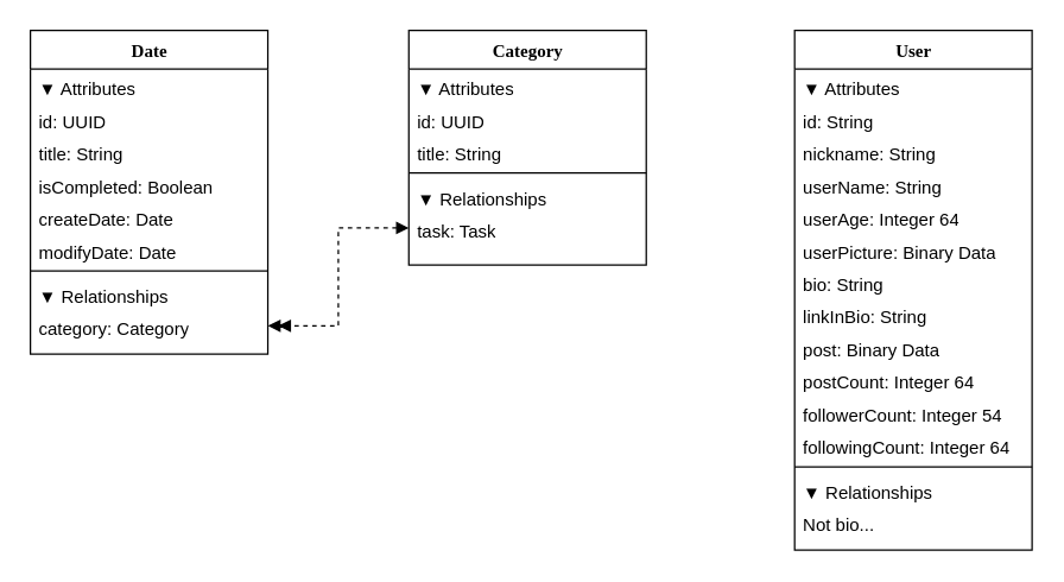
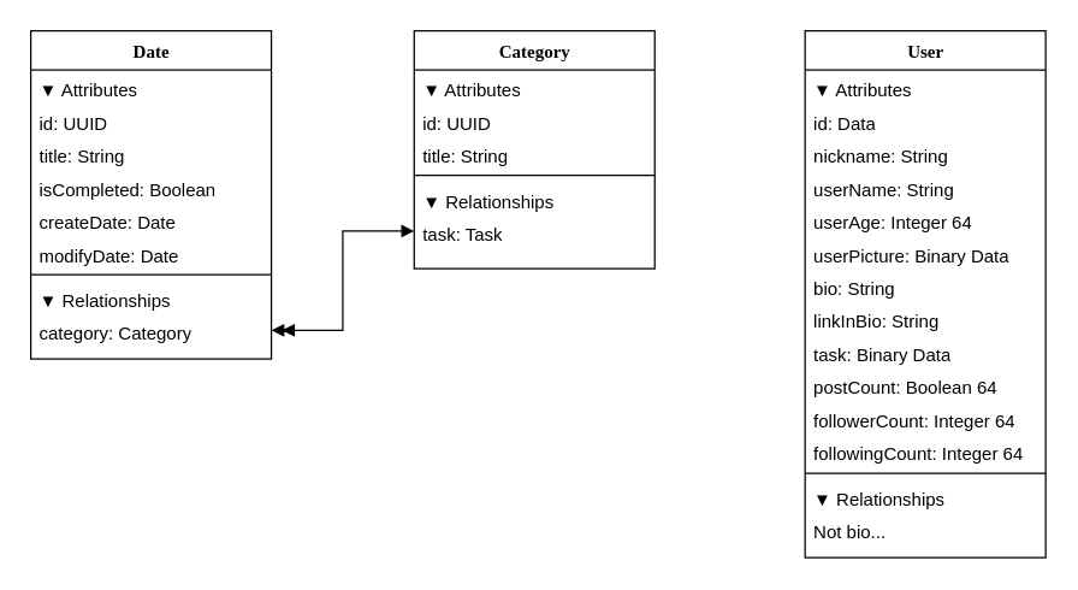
  <mxCell id="0" />
  <mxCell id="1" parent="0" />
  <mxCell id="2" value="Date" style="swimlane;html=1;fontStyle=1;align=center;verticalAlign=top;childLayout=stackLayout;horizontal=1;startSize=26;horizontalStack=0;resizeParent=1;resizeLast=0;collapsible=1;marginBottom=0;swimlaneFillColor=#ffffff;rounded=0;shadow=0;comic=0;labelBackgroundColor=none;strokeWidth=1;fillColor=none;fontFamily=Verdana;fontSize=12" parent="1" vertex="1"><mxGeometry x="20" y="20" width="160" height="218" as="geometry" /></mxCell>
  <mxCell id="3" value="▼ Attributes" style="text;html=1;strokeColor=none;fillColor=none;align=left;verticalAlign=top;spacingLeft=4;spacingRight=4;whiteSpace=wrap;overflow=hidden;rotatable=0;points=[[0,0.5],[1,0.5]];portConstraint=eastwest;" vertex="1" parent="2"><mxGeometry y="26" width="160" height="22" as="geometry" /></mxCell>
  <mxCell id="4" value="id: UUID" style="text;html=1;strokeColor=none;fillColor=none;align=left;verticalAlign=top;spacingLeft=4;spacingRight=4;whiteSpace=wrap;overflow=hidden;rotatable=0;points=[[0,0.5],[1,0.5]];portConstraint=eastwest;" parent="2" vertex="1"><mxGeometry y="48" width="160" height="22" as="geometry" /></mxCell>
  <mxCell id="5" value="title: String" style="text;html=1;strokeColor=none;fillColor=none;align=left;verticalAlign=top;spacingLeft=4;spacingRight=4;whiteSpace=wrap;overflow=hidden;rotatable=0;points=[[0,0.5],[1,0.5]];portConstraint=eastwest;" parent="2" vertex="1"><mxGeometry y="70" width="160" height="22" as="geometry" /></mxCell>
  <mxCell id="6" value="isCompleted: Boolean" style="text;html=1;strokeColor=none;fillColor=none;align=left;verticalAlign=top;spacingLeft=4;spacingRight=4;whiteSpace=wrap;overflow=hidden;rotatable=0;points=[[0,0.5],[1,0.5]];portConstraint=eastwest;" vertex="1" parent="2"><mxGeometry y="92" width="160" height="22" as="geometry" /></mxCell>
  <mxCell id="7" value="createDate: Date" style="text;html=1;strokeColor=none;fillColor=none;align=left;verticalAlign=top;spacingLeft=4;spacingRight=4;whiteSpace=wrap;overflow=hidden;rotatable=0;points=[[0,0.5],[1,0.5]];portConstraint=eastwest;" vertex="1" parent="2"><mxGeometry y="114" width="160" height="22" as="geometry" /></mxCell>
  <mxCell id="8" value="modifyDate: Date" style="text;html=1;strokeColor=none;fillColor=none;align=left;verticalAlign=top;spacingLeft=4;spacingRight=4;whiteSpace=wrap;overflow=hidden;rotatable=0;points=[[0,0.5],[1,0.5]];portConstraint=eastwest;" vertex="1" parent="2"><mxGeometry y="136" width="160" height="22" as="geometry" /></mxCell>
  <mxCell id="9" value="" style="line;html=1;strokeWidth=1;fillColor=none;align=left;verticalAlign=middle;spacingTop=-1;spacingLeft=3;spacingRight=3;rotatable=0;labelPosition=right;points=[];portConstraint=eastwest;" parent="2" vertex="1"><mxGeometry y="158" width="160" height="8" as="geometry" /></mxCell>
  <mxCell id="10" value="▼ Relationships" style="text;html=1;strokeColor=none;fillColor=none;align=left;verticalAlign=top;spacingLeft=4;spacingRight=4;whiteSpace=wrap;overflow=hidden;rotatable=0;points=[[0,0.5],[1,0.5]];portConstraint=eastwest;" vertex="1" parent="2"><mxGeometry y="166" width="160" height="22" as="geometry" /></mxCell>
  <mxCell id="11" value="category: Category" style="text;html=1;strokeColor=none;fillColor=none;align=left;verticalAlign=top;spacingLeft=4;spacingRight=4;whiteSpace=wrap;overflow=hidden;rotatable=0;points=[[0,0.5],[1,0.5]];portConstraint=eastwest;" vertex="1" parent="2"><mxGeometry y="188" width="160" height="22" as="geometry" /></mxCell>
  <mxCell id="12" value="Category" style="swimlane;html=1;fontStyle=1;align=center;verticalAlign=top;childLayout=stackLayout;horizontal=1;startSize=26;horizontalStack=0;resizeParent=1;resizeLast=0;collapsible=1;marginBottom=0;swimlaneFillColor=#ffffff;rounded=0;shadow=0;comic=0;labelBackgroundColor=none;strokeWidth=1;fillColor=none;fontFamily=Verdana;fontSize=12" vertex="1" parent="1"><mxGeometry x="275" y="20" width="160" height="158" as="geometry" /></mxCell>
  <mxCell id="13" value="▼ Attributes" style="text;html=1;strokeColor=none;fillColor=none;align=left;verticalAlign=top;spacingLeft=4;spacingRight=4;whiteSpace=wrap;overflow=hidden;rotatable=0;points=[[0,0.5],[1,0.5]];portConstraint=eastwest;" vertex="1" parent="12"><mxGeometry y="26" width="160" height="22" as="geometry" /></mxCell>
  <mxCell id="14" value="id: UUID" style="text;html=1;strokeColor=none;fillColor=none;align=left;verticalAlign=top;spacingLeft=4;spacingRight=4;whiteSpace=wrap;overflow=hidden;rotatable=0;points=[[0,0.5],[1,0.5]];portConstraint=eastwest;" vertex="1" parent="12"><mxGeometry y="48" width="160" height="22" as="geometry" /></mxCell>
  <mxCell id="15" value="title: String" style="text;html=1;strokeColor=none;fillColor=none;align=left;verticalAlign=top;spacingLeft=4;spacingRight=4;whiteSpace=wrap;overflow=hidden;rotatable=0;points=[[0,0.5],[1,0.5]];portConstraint=eastwest;" vertex="1" parent="12"><mxGeometry y="70" width="160" height="22" as="geometry" /></mxCell>
  <mxCell id="16" value="" style="line;html=1;strokeWidth=1;fillColor=none;align=left;verticalAlign=middle;spacingTop=-1;spacingLeft=3;spacingRight=3;rotatable=0;labelPosition=right;points=[];portConstraint=eastwest;" vertex="1" parent="12"><mxGeometry y="92" width="160" height="8" as="geometry" /></mxCell>
  <mxCell id="17" value="▼ Relationships" style="text;html=1;strokeColor=none;fillColor=none;align=left;verticalAlign=top;spacingLeft=4;spacingRight=4;whiteSpace=wrap;overflow=hidden;rotatable=0;points=[[0,0.5],[1,0.5]];portConstraint=eastwest;" vertex="1" parent="12"><mxGeometry y="100" width="160" height="22" as="geometry" /></mxCell>
  <mxCell id="18" value="task: Task" style="text;html=1;strokeColor=none;fillColor=none;align=left;verticalAlign=top;spacingLeft=4;spacingRight=4;whiteSpace=wrap;overflow=hidden;rotatable=0;points=[[0,0.5],[1,0.5]];portConstraint=eastwest;" vertex="1" parent="12"><mxGeometry y="122" width="160" height="22" as="geometry" /></mxCell>
  <mxCell id="19" value="User" style="swimlane;html=1;fontStyle=1;align=center;verticalAlign=top;childLayout=stackLayout;horizontal=1;startSize=26;horizontalStack=0;resizeParent=1;resizeLast=0;collapsible=1;marginBottom=0;swimlaneFillColor=#ffffff;rounded=0;shadow=0;comic=0;labelBackgroundColor=none;strokeWidth=1;fillColor=none;fontFamily=Verdana;fontSize=12" vertex="1" parent="1"><mxGeometry x="535" y="20" width="160" height="350" as="geometry" /></mxCell>
  <mxCell id="20" value="▼ Attributes" style="text;html=1;strokeColor=none;fillColor=none;align=left;verticalAlign=top;spacingLeft=4;spacingRight=4;whiteSpace=wrap;overflow=hidden;rotatable=0;points=[[0,0.5],[1,0.5]];portConstraint=eastwest;" vertex="1" parent="19"><mxGeometry y="26" width="160" height="22" as="geometry" /></mxCell>
- <mxCell id="21" value="id: String" style="text;html=1;strokeColor=none;fillColor=none;align=left;verticalAlign=top;spacingLeft=4;spacingRight=4;whiteSpace=wrap;overflow=hidden;rotatable=0;points=[[0,0.5],[1,0.5]];portConstraint=eastwest;" vertex="1" parent="19"><mxGeometry y="48" width="160" height="22" as="geometry" /></mxCell>
+ <mxCell id="21" value="id: Data" style="text;html=1;strokeColor=none;fillColor=none;align=left;verticalAlign=top;spacingLeft=4;spacingRight=4;whiteSpace=wrap;overflow=hidden;rotatable=0;points=[[0,0.5],[1,0.5]];portConstraint=eastwest;" vertex="1" parent="19"><mxGeometry y="48" width="160" height="22" as="geometry" /></mxCell>
  <mxCell id="22" value="nickname: String" style="text;html=1;strokeColor=none;fillColor=none;align=left;verticalAlign=top;spacingLeft=4;spacingRight=4;whiteSpace=wrap;overflow=hidden;rotatable=0;points=[[0,0.5],[1,0.5]];portConstraint=eastwest;" vertex="1" parent="19"><mxGeometry y="70" width="160" height="22" as="geometry" /></mxCell>
  <mxCell id="23" value="userName: String" style="text;html=1;strokeColor=none;fillColor=none;align=left;verticalAlign=top;spacingLeft=4;spacingRight=4;whiteSpace=wrap;overflow=hidden;rotatable=0;points=[[0,0.5],[1,0.5]];portConstraint=eastwest;" vertex="1" parent="19"><mxGeometry y="92" width="160" height="22" as="geometry" /></mxCell>
  <mxCell id="24" value="userAge: Integer 64" style="text;html=1;strokeColor=none;fillColor=none;align=left;verticalAlign=top;spacingLeft=4;spacingRight=4;whiteSpace=wrap;overflow=hidden;rotatable=0;points=[[0,0.5],[1,0.5]];portConstraint=eastwest;" vertex="1" parent="19"><mxGeometry y="114" width="160" height="22" as="geometry" /></mxCell>
  <mxCell id="25" value="userPicture: Binary Data" style="text;html=1;strokeColor=none;fillColor=none;align=left;verticalAlign=top;spacingLeft=4;spacingRight=4;whiteSpace=wrap;overflow=hidden;rotatable=0;points=[[0,0.5],[1,0.5]];portConstraint=eastwest;" vertex="1" parent="19"><mxGeometry y="136" width="160" height="22" as="geometry" /></mxCell>
  <mxCell id="26" value="bio: String" style="text;html=1;strokeColor=none;fillColor=none;align=left;verticalAlign=top;spacingLeft=4;spacingRight=4;whiteSpace=wrap;overflow=hidden;rotatable=0;points=[[0,0.5],[1,0.5]];portConstraint=eastwest;" vertex="1" parent="19"><mxGeometry y="158" width="160" height="22" as="geometry" /></mxCell>
  <mxCell id="27" value="linkInBio: String" style="text;html=1;strokeColor=none;fillColor=none;align=left;verticalAlign=top;spacingLeft=4;spacingRight=4;whiteSpace=wrap;overflow=hidden;rotatable=0;points=[[0,0.5],[1,0.5]];portConstraint=eastwest;" vertex="1" parent="19"><mxGeometry y="180" width="160" height="22" as="geometry" /></mxCell>
- <mxCell id="28" value="post: Binary Data" style="text;html=1;strokeColor=none;fillColor=none;align=left;verticalAlign=top;spacingLeft=4;spacingRight=4;whiteSpace=wrap;overflow=hidden;rotatable=0;points=[[0,0.5],[1,0.5]];portConstraint=eastwest;" vertex="1" parent="19"><mxGeometry y="202" width="160" height="22" as="geometry" /></mxCell>
- <mxCell id="29" value="postCount: Integer 64" style="text;html=1;strokeColor=none;fillColor=none;align=left;verticalAlign=top;spacingLeft=4;spacingRight=4;whiteSpace=wrap;overflow=hidden;rotatable=0;points=[[0,0.5],[1,0.5]];portConstraint=eastwest;" vertex="1" parent="19"><mxGeometry y="224" width="160" height="22" as="geometry" /></mxCell>
- <mxCell id="30" value="followerCount: Integer 54" style="text;html=1;strokeColor=none;fillColor=none;align=left;verticalAlign=top;spacingLeft=4;spacingRight=4;whiteSpace=wrap;overflow=hidden;rotatable=0;points=[[0,0.5],[1,0.5]];portConstraint=eastwest;" vertex="1" parent="19"><mxGeometry y="246" width="160" height="22" as="geometry" /></mxCell>
+ <mxCell id="28" value="task: Binary Data" style="text;html=1;strokeColor=none;fillColor=none;align=left;verticalAlign=top;spacingLeft=4;spacingRight=4;whiteSpace=wrap;overflow=hidden;rotatable=0;points=[[0,0.5],[1,0.5]];portConstraint=eastwest;" vertex="1" parent="19"><mxGeometry y="202" width="160" height="22" as="geometry" /></mxCell>
+ <mxCell id="29" value="postCount: Boolean 64" style="text;html=1;strokeColor=none;fillColor=none;align=left;verticalAlign=top;spacingLeft=4;spacingRight=4;whiteSpace=wrap;overflow=hidden;rotatable=0;points=[[0,0.5],[1,0.5]];portConstraint=eastwest;" vertex="1" parent="19"><mxGeometry y="224" width="160" height="22" as="geometry" /></mxCell>
+ <mxCell id="30" value="followerCount: Integer 64" style="text;html=1;strokeColor=none;fillColor=none;align=left;verticalAlign=top;spacingLeft=4;spacingRight=4;whiteSpace=wrap;overflow=hidden;rotatable=0;points=[[0,0.5],[1,0.5]];portConstraint=eastwest;" vertex="1" parent="19"><mxGeometry y="246" width="160" height="22" as="geometry" /></mxCell>
  <mxCell id="31" value="followingCount: Integer 64" style="text;html=1;strokeColor=none;fillColor=none;align=left;verticalAlign=top;spacingLeft=4;spacingRight=4;whiteSpace=wrap;overflow=hidden;rotatable=0;points=[[0,0.5],[1,0.5]];portConstraint=eastwest;" vertex="1" parent="19"><mxGeometry y="268" width="160" height="22" as="geometry" /></mxCell>
  <mxCell id="32" value="" style="line;html=1;strokeWidth=1;fillColor=none;align=left;verticalAlign=middle;spacingTop=-1;spacingLeft=3;spacingRight=3;rotatable=0;labelPosition=right;points=[];portConstraint=eastwest;" vertex="1" parent="19"><mxGeometry y="290" width="160" height="8" as="geometry" /></mxCell>
  <mxCell id="33" value="▼ Relationships" style="text;html=1;strokeColor=none;fillColor=none;align=left;verticalAlign=top;spacingLeft=4;spacingRight=4;whiteSpace=wrap;overflow=hidden;rotatable=0;points=[[0,0.5],[1,0.5]];portConstraint=eastwest;" vertex="1" parent="19"><mxGeometry y="298" width="160" height="22" as="geometry" /></mxCell>
  <mxCell id="34" value="Not bio..." style="text;html=1;strokeColor=none;fillColor=none;align=left;verticalAlign=top;spacingLeft=4;spacingRight=4;whiteSpace=wrap;overflow=hidden;rotatable=0;points=[[0,0.5],[1,0.5]];portConstraint=eastwest;" vertex="1" parent="19"><mxGeometry y="320" width="160" height="22" as="geometry" /></mxCell>
- <mxCell id="35" style="edgeStyle=orthogonalEdgeStyle;rounded=0;orthogonalLoop=1;jettySize=auto;html=1;entryX=1;entryY=0.5;entryDx=0;entryDy=0;endArrow=doubleBlock;endFill=1;jumpStyle=arc;startArrow=block;startFill=1;dashed=1;" edge="1" parent="1" source="18" target="11"><mxGeometry relative="1" as="geometry" /></mxCell>
+ <mxCell id="35" style="edgeStyle=orthogonalEdgeStyle;rounded=0;orthogonalLoop=1;jettySize=auto;html=1;entryX=1;entryY=0.5;entryDx=0;entryDy=0;endArrow=doubleBlock;endFill=1;jumpStyle=arc;startArrow=block;startFill=1;" edge="1" parent="1" source="18" target="11"><mxGeometry relative="1" as="geometry" /></mxCell>
